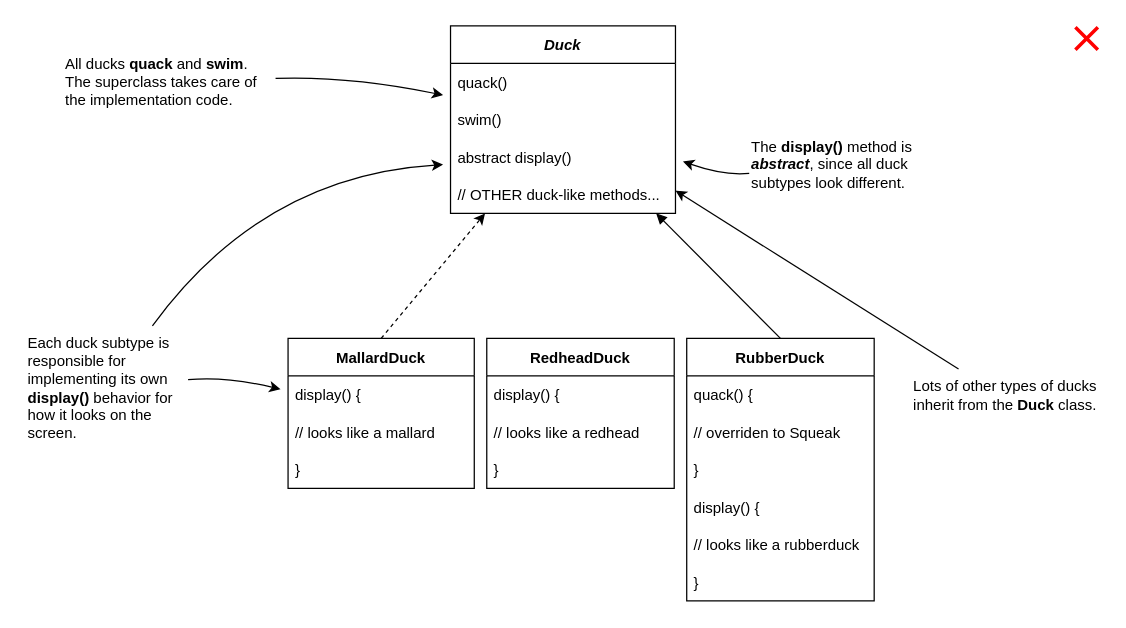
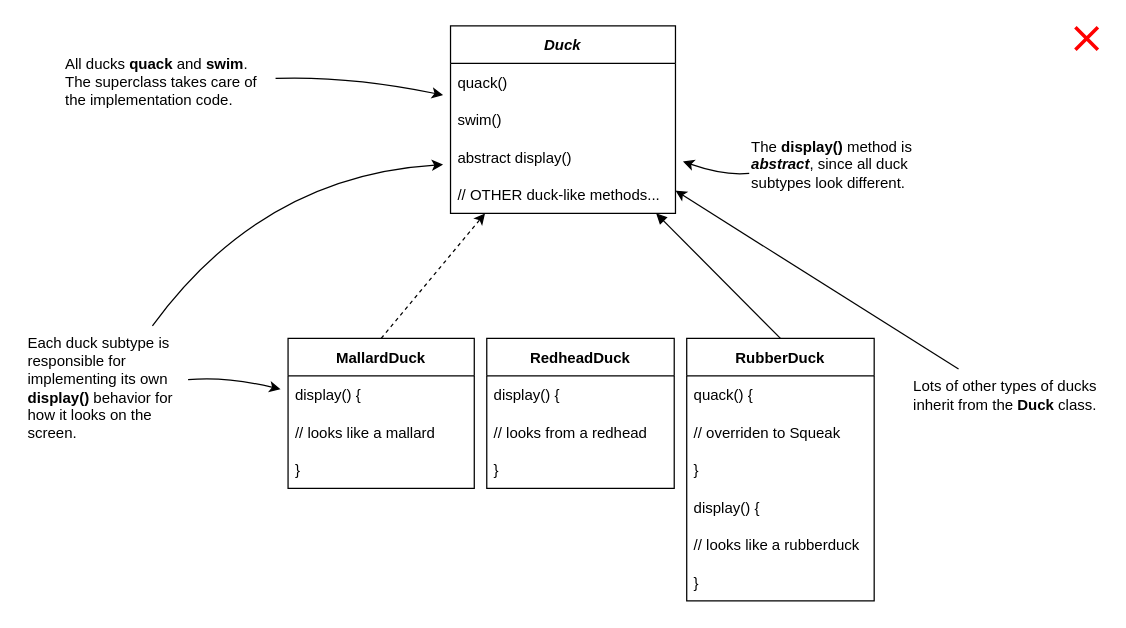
  <mxCell id="0" />
  <mxCell id="1" parent="0" />
  <mxCell id="2" value="Duck" style="swimlane;fontStyle=3;childLayout=stackLayout;horizontal=1;startSize=30;horizontalStack=0;resizeParent=1;resizeParentMax=0;resizeLast=0;collapsible=1;marginBottom=0;" parent="1" vertex="1"><mxGeometry x="360" y="20" width="180" height="150" as="geometry" /></mxCell>
  <mxCell id="3" value="quack()" style="text;strokeColor=none;fillColor=none;align=left;verticalAlign=middle;spacingLeft=4;spacingRight=4;overflow=hidden;points=[[0,0.5],[1,0.5]];portConstraint=eastwest;rotatable=0;" parent="2" vertex="1"><mxGeometry y="30" width="180" height="30" as="geometry" /></mxCell>
  <mxCell id="4" value="swim()" style="text;strokeColor=none;fillColor=none;align=left;verticalAlign=middle;spacingLeft=4;spacingRight=4;overflow=hidden;points=[[0,0.5],[1,0.5]];portConstraint=eastwest;rotatable=0;" parent="2" vertex="1"><mxGeometry y="60" width="180" height="30" as="geometry" /></mxCell>
  <mxCell id="5" value="abstract display()" style="text;strokeColor=none;fillColor=none;align=left;verticalAlign=middle;spacingLeft=4;spacingRight=4;overflow=hidden;points=[[0,0.5],[1,0.5]];portConstraint=eastwest;rotatable=0;fontStyle=0" parent="2" vertex="1"><mxGeometry y="90" width="180" height="30" as="geometry" /></mxCell>
  <mxCell id="6" value="// OTHER duck-like methods..." style="text;strokeColor=none;fillColor=none;align=left;verticalAlign=middle;spacingLeft=4;spacingRight=4;overflow=hidden;points=[[0,0.5],[1,0.5]];portConstraint=eastwest;rotatable=0;" parent="2" vertex="1"><mxGeometry y="120" width="180" height="30" as="geometry" /></mxCell>
  <mxCell id="7" value="MallardDuck" style="swimlane;fontStyle=1;childLayout=stackLayout;horizontal=1;startSize=30;horizontalStack=0;resizeParent=1;resizeParentMax=0;resizeLast=0;collapsible=1;marginBottom=0;" parent="1" vertex="1"><mxGeometry x="230" y="270" width="149" height="120" as="geometry" /></mxCell>
  <mxCell id="8" value="display() {" style="text;strokeColor=none;fillColor=none;align=left;verticalAlign=middle;spacingLeft=4;spacingRight=4;overflow=hidden;points=[[0,0.5],[1,0.5]];portConstraint=eastwest;rotatable=0;" parent="7" vertex="1"><mxGeometry y="30" width="149" height="30" as="geometry" /></mxCell>
  <mxCell id="9" value="// looks like a mallard" style="text;strokeColor=none;fillColor=none;align=left;verticalAlign=middle;spacingLeft=4;spacingRight=4;overflow=hidden;points=[[0,0.5],[1,0.5]];portConstraint=eastwest;rotatable=0;" parent="7" vertex="1"><mxGeometry y="60" width="149" height="30" as="geometry" /></mxCell>
  <mxCell id="10" value="}" style="text;strokeColor=none;fillColor=none;align=left;verticalAlign=middle;spacingLeft=4;spacingRight=4;overflow=hidden;points=[[0,0.5],[1,0.5]];portConstraint=eastwest;rotatable=0;" parent="7" vertex="1"><mxGeometry y="90" width="149" height="30" as="geometry" /></mxCell>
  <mxCell id="11" value="RedheadDuck" style="swimlane;fontStyle=1;childLayout=stackLayout;horizontal=1;startSize=30;horizontalStack=0;resizeParent=1;resizeParentMax=0;resizeLast=0;collapsible=1;marginBottom=0;" parent="1" vertex="1"><mxGeometry x="389" y="270" width="150" height="120" as="geometry" /></mxCell>
  <mxCell id="12" value="display() {" style="text;strokeColor=none;fillColor=none;align=left;verticalAlign=middle;spacingLeft=4;spacingRight=4;overflow=hidden;points=[[0,0.5],[1,0.5]];portConstraint=eastwest;rotatable=0;" parent="11" vertex="1"><mxGeometry y="30" width="150" height="30" as="geometry" /></mxCell>
- <mxCell id="13" value="// looks like a redhead" style="text;strokeColor=none;fillColor=none;align=left;verticalAlign=middle;spacingLeft=4;spacingRight=4;overflow=hidden;points=[[0,0.5],[1,0.5]];portConstraint=eastwest;rotatable=0;" parent="11" vertex="1"><mxGeometry y="60" width="150" height="30" as="geometry" /></mxCell>
+ <mxCell id="13" value="// looks from a redhead" style="text;strokeColor=none;fillColor=none;align=left;verticalAlign=middle;spacingLeft=4;spacingRight=4;overflow=hidden;points=[[0,0.5],[1,0.5]];portConstraint=eastwest;rotatable=0;" parent="11" vertex="1"><mxGeometry y="60" width="150" height="30" as="geometry" /></mxCell>
  <mxCell id="14" value="}" style="text;strokeColor=none;fillColor=none;align=left;verticalAlign=middle;spacingLeft=4;spacingRight=4;overflow=hidden;points=[[0,0.5],[1,0.5]];portConstraint=eastwest;rotatable=0;" parent="11" vertex="1"><mxGeometry y="90" width="150" height="30" as="geometry" /></mxCell>
  <mxCell id="15" value="" style="endArrow=classic;html=1;rounded=0;exitX=0.5;exitY=0;exitDx=0;exitDy=0;dashed=1;" parent="1" source="7" target="2" edge="1"><mxGeometry width="50" height="50" relative="1" as="geometry"><mxPoint x="430" y="260" as="sourcePoint" /><mxPoint x="390" y="210" as="targetPoint" /></mxGeometry></mxCell>
  <mxCell id="16" value="All ducks&amp;nbsp;&lt;b&gt;quack&lt;/b&gt; and &lt;b&gt;swim&lt;/b&gt;. The superclass takes care of the implementation code." style="text;html=1;strokeColor=none;fillColor=none;align=left;verticalAlign=middle;whiteSpace=wrap;rounded=0;" parent="1" vertex="1"><mxGeometry x="50" y="40" width="170" height="50" as="geometry" /></mxCell>
  <mxCell id="17" value="Each duck subtype is responsible for implementing its own &lt;b&gt;display()&lt;/b&gt; behavior for how it looks on the screen." style="text;html=1;strokeColor=none;fillColor=none;align=left;verticalAlign=middle;whiteSpace=wrap;rounded=0;" parent="1" vertex="1"><mxGeometry x="20" y="260" width="130" height="100" as="geometry" /></mxCell>
  <mxCell id="18" value="Lots of other types of ducks inherit from the &lt;b&gt;Duck&lt;/b&gt;&amp;nbsp;class." style="text;html=1;strokeColor=none;fillColor=none;align=center;verticalAlign=middle;whiteSpace=wrap;rounded=0;" parent="1" vertex="1"><mxGeometry x="729" y="294.55" width="150" height="42.78" as="geometry" /></mxCell>
  <mxCell id="19" value="" style="endArrow=classic;html=1;rounded=0;strokeColor=default;strokeWidth=1;exitX=0.25;exitY=0;exitDx=0;exitDy=0;" parent="1" source="18" target="2" edge="1"><mxGeometry width="50" height="50" relative="1" as="geometry"><mxPoint x="466" y="290" as="sourcePoint" /><mxPoint x="586" y="220" as="targetPoint" /></mxGeometry></mxCell>
  <mxCell id="20" value="The &lt;b&gt;display()&lt;/b&gt;&amp;nbsp;method is &lt;b style=&quot;font-style: italic;&quot;&gt;abstract&lt;/b&gt;, since all duck subtypes look different." style="text;html=1;strokeColor=none;fillColor=none;align=left;verticalAlign=middle;whiteSpace=wrap;rounded=0;" parent="1" vertex="1"><mxGeometry x="599" y="100.51" width="140" height="60" as="geometry" /></mxCell>
  <mxCell id="21" value="RubberDuck" style="swimlane;fontStyle=1;childLayout=stackLayout;horizontal=1;startSize=30;horizontalStack=0;resizeParent=1;resizeParentMax=0;resizeLast=0;collapsible=1;marginBottom=0;" parent="1" vertex="1"><mxGeometry x="549" y="270" width="150" height="210" as="geometry" /></mxCell>
  <mxCell id="22" value="quack() {" style="text;strokeColor=none;fillColor=none;align=left;verticalAlign=middle;spacingLeft=4;spacingRight=4;overflow=hidden;points=[[0,0.5],[1,0.5]];portConstraint=eastwest;rotatable=0;" parent="21" vertex="1"><mxGeometry y="30" width="150" height="30" as="geometry" /></mxCell>
  <mxCell id="23" value="// overriden to Squeak" style="text;strokeColor=none;fillColor=none;align=left;verticalAlign=middle;spacingLeft=4;spacingRight=4;overflow=hidden;points=[[0,0.5],[1,0.5]];portConstraint=eastwest;rotatable=0;" parent="21" vertex="1"><mxGeometry y="60" width="150" height="30" as="geometry" /></mxCell>
  <mxCell id="24" value="}" style="text;strokeColor=none;fillColor=none;align=left;verticalAlign=middle;spacingLeft=4;spacingRight=4;overflow=hidden;points=[[0,0.5],[1,0.5]];portConstraint=eastwest;rotatable=0;" parent="21" vertex="1"><mxGeometry y="90" width="150" height="30" as="geometry" /></mxCell>
  <mxCell id="25" value="display() {" style="text;strokeColor=none;fillColor=none;align=left;verticalAlign=middle;spacingLeft=4;spacingRight=4;overflow=hidden;points=[[0,0.5],[1,0.5]];portConstraint=eastwest;rotatable=0;" parent="21" vertex="1"><mxGeometry y="120" width="150" height="30" as="geometry" /></mxCell>
  <mxCell id="26" value="// looks like a rubberduck" style="text;strokeColor=none;fillColor=none;align=left;verticalAlign=middle;spacingLeft=4;spacingRight=4;overflow=hidden;points=[[0,0.5],[1,0.5]];portConstraint=eastwest;rotatable=0;" parent="21" vertex="1"><mxGeometry y="150" width="150" height="30" as="geometry" /></mxCell>
  <mxCell id="27" value="}" style="text;strokeColor=none;fillColor=none;align=left;verticalAlign=middle;spacingLeft=4;spacingRight=4;overflow=hidden;points=[[0,0.5],[1,0.5]];portConstraint=eastwest;rotatable=0;" parent="21" vertex="1"><mxGeometry y="180" width="150" height="30" as="geometry" /></mxCell>
  <mxCell id="28" value="" style="endArrow=block;html=1;rounded=0;startArrow=none;startFill=0;strokeWidth=1;strokeColor=default;exitX=0.5;exitY=0;exitDx=0;exitDy=0;" parent="1" source="21" target="2" edge="1"><mxGeometry width="50" height="50" relative="1" as="geometry"><mxPoint x="549" y="230" as="sourcePoint" /><mxPoint x="559" y="210" as="targetPoint" /></mxGeometry></mxCell>
  <mxCell id="29" value="" style="shape=mxgraph.mockup.markup.redX;fillColor=#ff0000;html=1;shadow=0;strokeColor=none;" parent="1" vertex="1"><mxGeometry x="859" y="20" width="20" height="20" as="geometry" /></mxCell>
  <mxCell id="30" value="" style="endArrow=classic;html=1;curved=1;targetPerimeterSpacing=6;" edge="1" parent="1" source="17" target="5"><mxGeometry width="50" height="50" relative="1" as="geometry"><mxPoint x="139" y="176.67" as="sourcePoint" /><mxPoint x="189" y="126.67" as="targetPoint" /><Array as="points"><mxPoint x="209" y="140" /></Array></mxGeometry></mxCell>
  <mxCell id="31" value="" style="endArrow=classic;html=1;targetPerimeterSpacing=6;curved=1;" edge="1" parent="1" source="16" target="2"><mxGeometry width="50" height="50" relative="1" as="geometry"><mxPoint x="79" y="180" as="sourcePoint" /><mxPoint x="129" y="130" as="targetPoint" /><Array as="points"><mxPoint x="279" y="60" /></Array></mxGeometry></mxCell>
  <mxCell id="32" value="" style="endArrow=classic;html=1;targetPerimeterSpacing=6;curved=1;" edge="1" parent="1" source="17" target="7"><mxGeometry width="50" height="50" relative="1" as="geometry"><mxPoint x="139" y="430" as="sourcePoint" /><mxPoint x="189" y="380" as="targetPoint" /><Array as="points"><mxPoint x="179" y="300" /></Array></mxGeometry></mxCell>
  <mxCell id="33" value="" style="endArrow=classic;html=1;targetPerimeterSpacing=6;curved=1;" edge="1" parent="1" source="20" target="2"><mxGeometry width="50" height="50" relative="1" as="geometry"><mxPoint x="609" y="70" as="sourcePoint" /><mxPoint x="659" y="20" as="targetPoint" /><Array as="points"><mxPoint x="579" y="140" /></Array></mxGeometry></mxCell>
